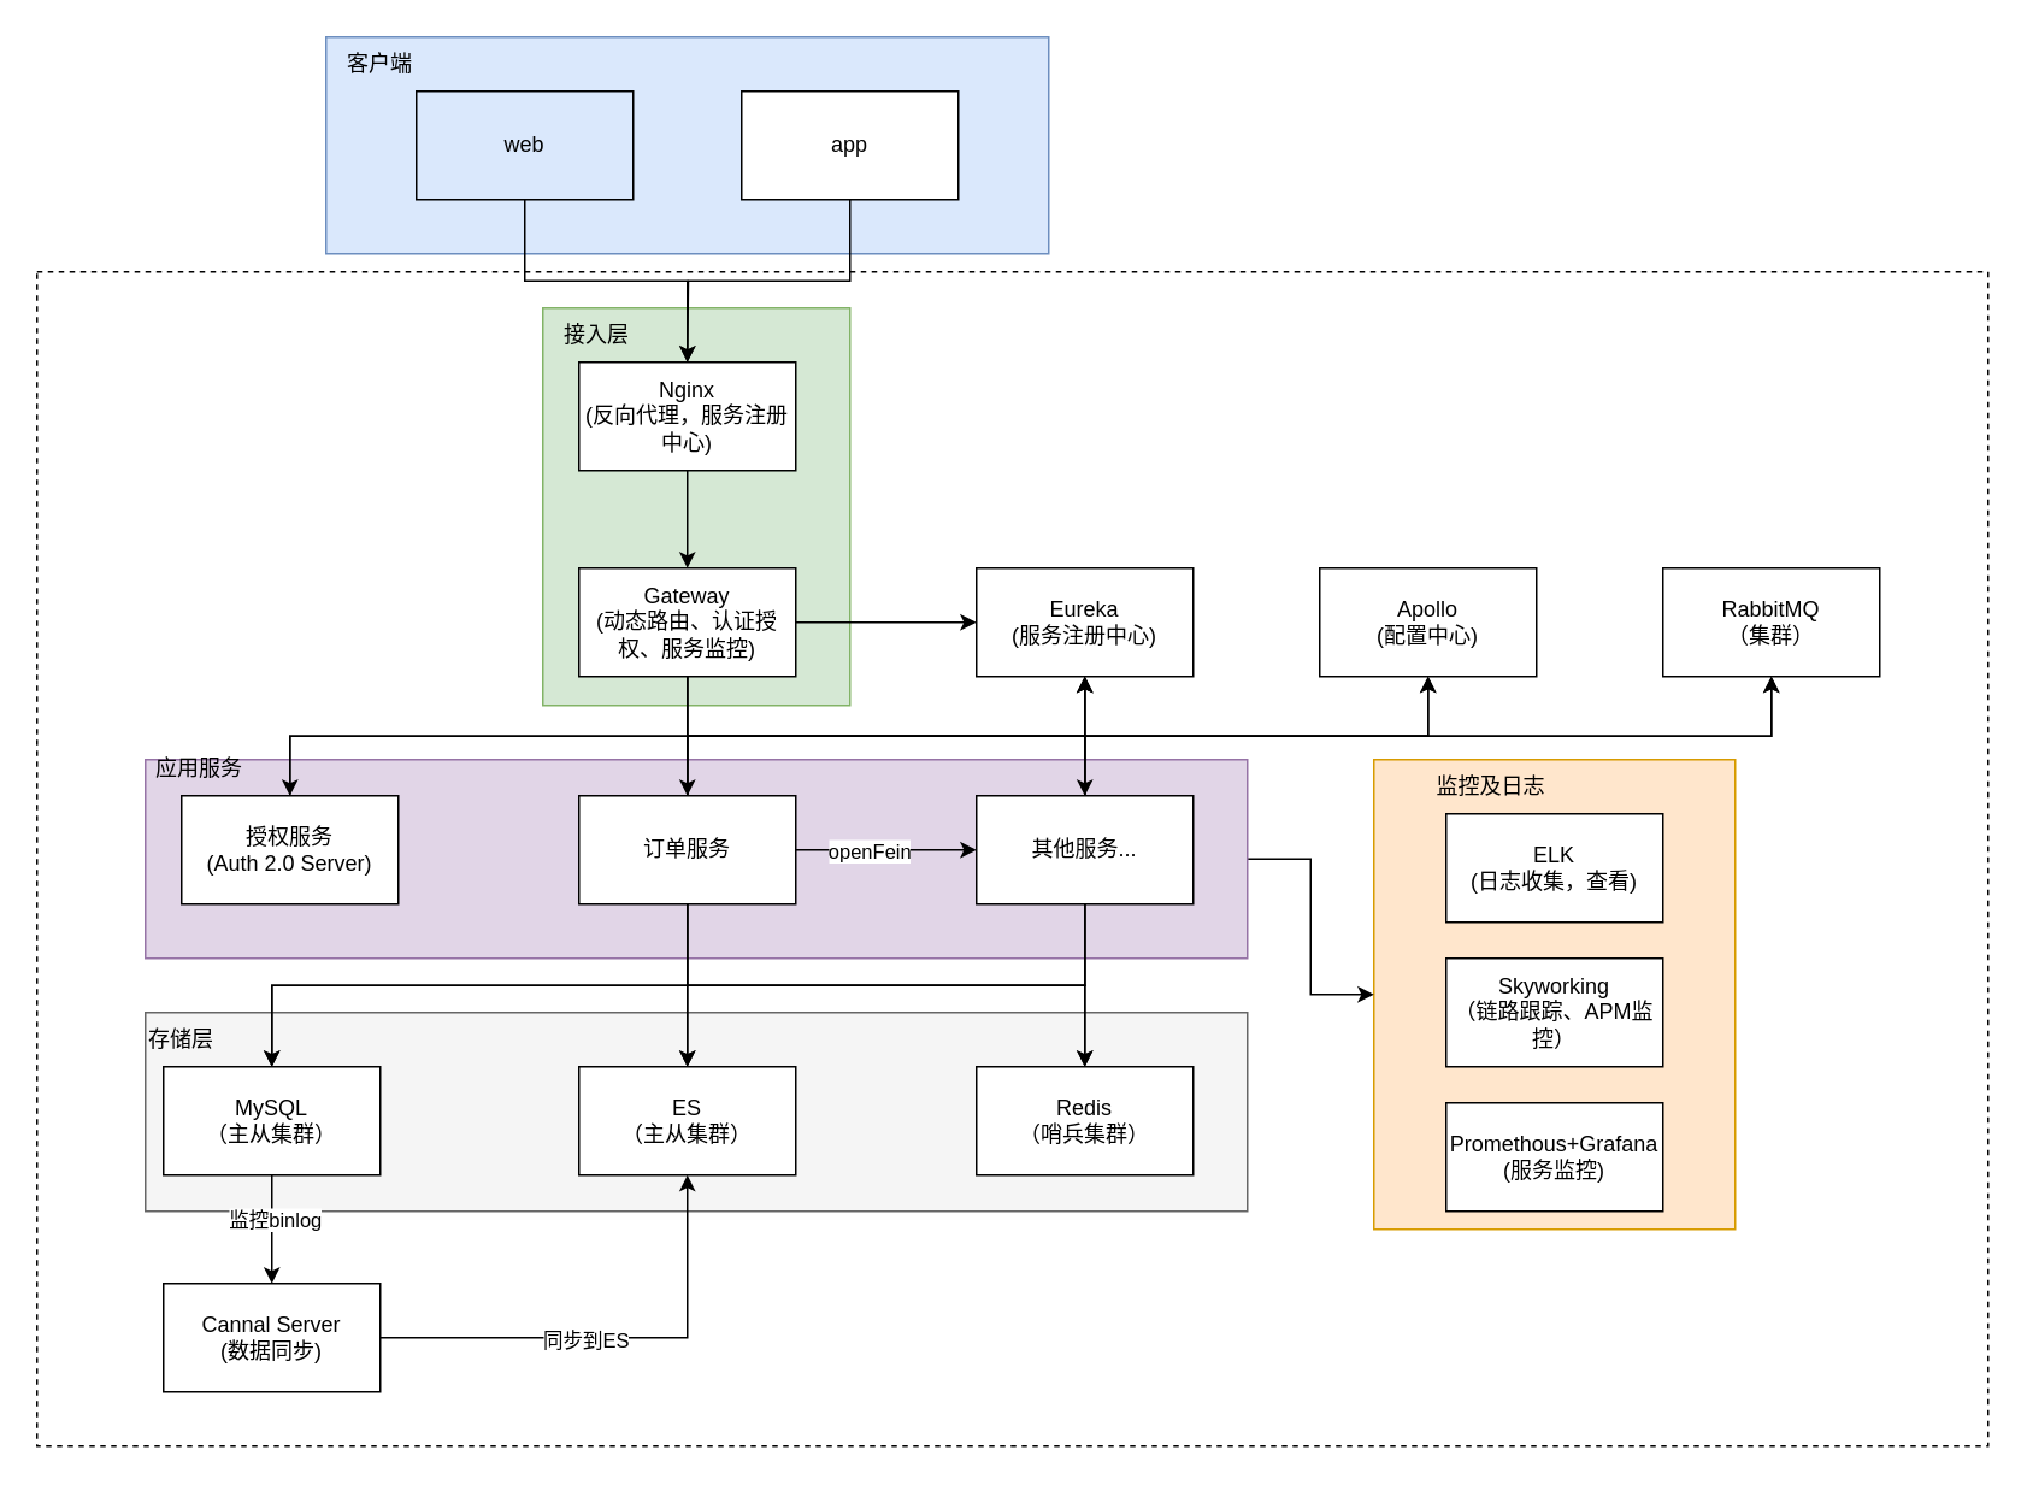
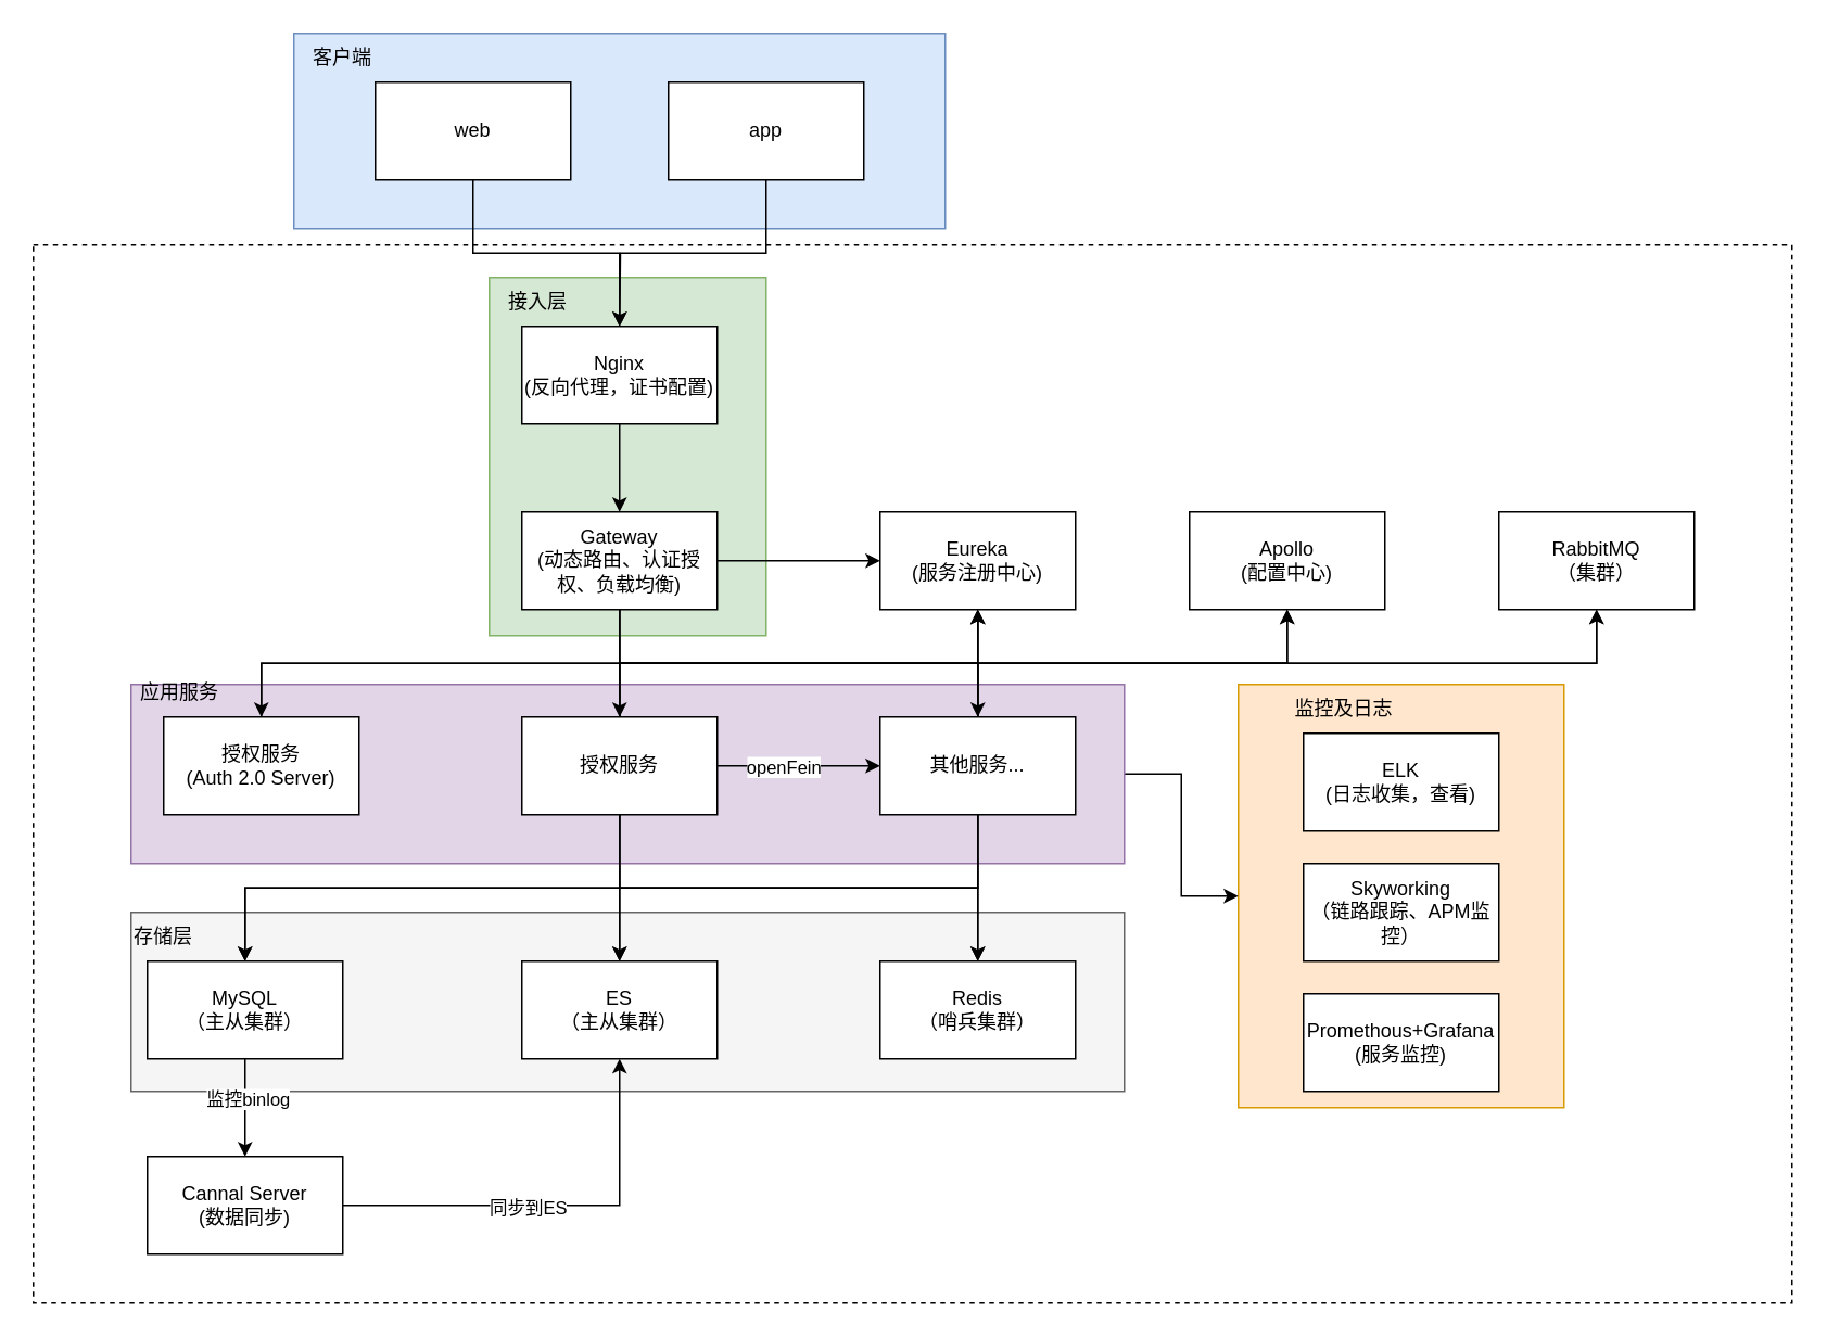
  <mxCell id="0" />
  <mxCell id="1" parent="0" />
  <mxCell id="2" value="" style="rounded=0;whiteSpace=wrap;html=1;dashed=1;" parent="1" vertex="1"><mxGeometry x="20" y="150" width="1080" height="650" as="geometry" /></mxCell>
  <mxCell id="3" value="" style="rounded=0;whiteSpace=wrap;html=1;fillColor=#ffe6cc;strokeColor=#d79b00;" parent="1" vertex="1"><mxGeometry x="760" y="420" width="200" height="260" as="geometry" /></mxCell>
  <mxCell id="4" value="" style="rounded=0;whiteSpace=wrap;html=1;fillColor=#f5f5f5;strokeColor=#666666;fontColor=#333333;" parent="1" vertex="1"><mxGeometry x="80" y="560" width="610" height="110" as="geometry" /></mxCell>
  <mxCell id="5" value="" style="rounded=0;whiteSpace=wrap;html=1;fillColor=#d5e8d4;strokeColor=#82b366;" parent="1" vertex="1"><mxGeometry x="300" y="170" width="170" height="220" as="geometry" /></mxCell>
  <mxCell id="6" style="edgeStyle=orthogonalEdgeStyle;rounded=0;orthogonalLoop=1;jettySize=auto;html=1;exitX=1;exitY=0.5;exitDx=0;exitDy=0;entryX=0;entryY=0.5;entryDx=0;entryDy=0;" parent="1" source="7" target="3" edge="1"><mxGeometry relative="1" as="geometry" /></mxCell>
  <mxCell id="7" value="" style="rounded=0;whiteSpace=wrap;html=1;fillColor=#e1d5e7;strokeColor=#9673a6;" parent="1" vertex="1"><mxGeometry x="80" y="420" width="610" height="110" as="geometry" /></mxCell>
  <mxCell id="8" value="" style="rounded=0;whiteSpace=wrap;html=1;fillColor=#dae8fc;strokeColor=#6c8ebf;" parent="1" vertex="1"><mxGeometry x="180" y="20" width="400" height="120" as="geometry" /></mxCell>
  <mxCell id="9" style="edgeStyle=orthogonalEdgeStyle;rounded=0;orthogonalLoop=1;jettySize=auto;html=1;exitX=0.5;exitY=1;exitDx=0;exitDy=0;entryX=0.5;entryY=0;entryDx=0;entryDy=0;" parent="1" source="10" target="14" edge="1"><mxGeometry relative="1" as="geometry" /></mxCell>
- <mxCell id="10" value="web" style="rounded=0;whiteSpace=wrap;html=1;fillColor=#dae8fc;" parent="1" vertex="1"><mxGeometry x="230" y="50" width="120" height="60" as="geometry" /></mxCell>
+ <mxCell id="10" value="web" style="rounded=0;whiteSpace=wrap;html=1;" parent="1" vertex="1"><mxGeometry x="230" y="50" width="120" height="60" as="geometry" /></mxCell>
  <mxCell id="11" style="edgeStyle=orthogonalEdgeStyle;rounded=0;orthogonalLoop=1;jettySize=auto;html=1;exitX=0.5;exitY=1;exitDx=0;exitDy=0;" parent="1" source="12" edge="1"><mxGeometry relative="1" as="geometry"><mxPoint x="380" y="200" as="targetPoint" /></mxGeometry></mxCell>
  <mxCell id="12" value="app" style="rounded=0;whiteSpace=wrap;html=1;" parent="1" vertex="1"><mxGeometry x="410" y="50" width="120" height="60" as="geometry" /></mxCell>
  <mxCell id="13" style="edgeStyle=orthogonalEdgeStyle;rounded=0;orthogonalLoop=1;jettySize=auto;html=1;exitX=0.5;exitY=1;exitDx=0;exitDy=0;entryX=0.5;entryY=0;entryDx=0;entryDy=0;" parent="1" source="14" target="19" edge="1"><mxGeometry relative="1" as="geometry" /></mxCell>
- <mxCell id="14" value="Nginx&lt;br&gt;(反向代理，服务注册中心)" style="rounded=0;whiteSpace=wrap;html=1;" parent="1" vertex="1"><mxGeometry x="320" y="200" width="120" height="60" as="geometry" /></mxCell>
+ <mxCell id="14" value="Nginx&lt;br&gt;(反向代理，证书配置)" style="rounded=0;whiteSpace=wrap;html=1;" parent="1" vertex="1"><mxGeometry x="320" y="200" width="120" height="60" as="geometry" /></mxCell>
  <mxCell id="15" style="edgeStyle=orthogonalEdgeStyle;rounded=0;orthogonalLoop=1;jettySize=auto;html=1;exitX=1;exitY=0.5;exitDx=0;exitDy=0;entryX=0;entryY=0.5;entryDx=0;entryDy=0;" parent="1" source="19" target="20" edge="1"><mxGeometry relative="1" as="geometry" /></mxCell>
  <mxCell id="16" style="edgeStyle=orthogonalEdgeStyle;rounded=0;orthogonalLoop=1;jettySize=auto;html=1;exitX=0.5;exitY=1;exitDx=0;exitDy=0;entryX=0.5;entryY=0;entryDx=0;entryDy=0;" parent="1" source="19" target="29" edge="1"><mxGeometry relative="1" as="geometry" /></mxCell>
  <mxCell id="17" style="edgeStyle=orthogonalEdgeStyle;rounded=0;orthogonalLoop=1;jettySize=auto;html=1;exitX=0.5;exitY=1;exitDx=0;exitDy=0;entryX=0.5;entryY=0;entryDx=0;entryDy=0;" parent="1" source="19" target="31" edge="1"><mxGeometry relative="1" as="geometry" /></mxCell>
  <mxCell id="18" style="edgeStyle=orthogonalEdgeStyle;rounded=0;orthogonalLoop=1;jettySize=auto;html=1;exitX=0.5;exitY=1;exitDx=0;exitDy=0;" parent="1" source="19" target="38" edge="1"><mxGeometry relative="1" as="geometry" /></mxCell>
- <mxCell id="19" value="Gateway&lt;br&gt;(动态路由、认证授权、服务监控)" style="rounded=0;whiteSpace=wrap;html=1;" parent="1" vertex="1"><mxGeometry x="320" y="314" width="120" height="60" as="geometry" /></mxCell>
+ <mxCell id="19" value="Gateway&lt;br&gt;(动态路由、认证授权、负载均衡)" style="rounded=0;whiteSpace=wrap;html=1;" parent="1" vertex="1"><mxGeometry x="320" y="314" width="120" height="60" as="geometry" /></mxCell>
  <mxCell id="20" value="Eureka&lt;br&gt;(服务注册中心)" style="rounded=0;whiteSpace=wrap;html=1;" parent="1" vertex="1"><mxGeometry x="540" y="314" width="120" height="60" as="geometry" /></mxCell>
  <mxCell id="21" style="edgeStyle=orthogonalEdgeStyle;rounded=0;orthogonalLoop=1;jettySize=auto;html=1;exitX=0.5;exitY=0;exitDx=0;exitDy=0;entryX=0.5;entryY=1;entryDx=0;entryDy=0;" parent="1" source="29" target="20" edge="1"><mxGeometry relative="1" as="geometry" /></mxCell>
  <mxCell id="22" style="edgeStyle=orthogonalEdgeStyle;rounded=0;orthogonalLoop=1;jettySize=auto;html=1;exitX=1;exitY=0.5;exitDx=0;exitDy=0;entryX=0;entryY=0.5;entryDx=0;entryDy=0;" parent="1" source="29" target="38" edge="1"><mxGeometry relative="1" as="geometry" /></mxCell>
  <mxCell id="23" value="openFein" style="edgeLabel;html=1;align=center;verticalAlign=middle;resizable=0;points=[];" parent="22" vertex="1" connectable="0"><mxGeometry x="-0.2" relative="1" as="geometry"><mxPoint as="offset" /></mxGeometry></mxCell>
  <mxCell id="24" style="edgeStyle=orthogonalEdgeStyle;rounded=0;orthogonalLoop=1;jettySize=auto;html=1;exitX=0.5;exitY=0;exitDx=0;exitDy=0;entryX=0.5;entryY=1;entryDx=0;entryDy=0;" parent="1" source="29" target="39" edge="1"><mxGeometry relative="1" as="geometry" /></mxCell>
  <mxCell id="25" style="edgeStyle=orthogonalEdgeStyle;rounded=0;orthogonalLoop=1;jettySize=auto;html=1;exitX=0.5;exitY=0;exitDx=0;exitDy=0;entryX=0.5;entryY=1;entryDx=0;entryDy=0;" parent="1" source="29" target="40" edge="1"><mxGeometry relative="1" as="geometry" /></mxCell>
  <mxCell id="26" style="edgeStyle=orthogonalEdgeStyle;rounded=0;orthogonalLoop=1;jettySize=auto;html=1;exitX=0.5;exitY=1;exitDx=0;exitDy=0;" parent="1" source="29" target="46" edge="1"><mxGeometry relative="1" as="geometry" /></mxCell>
  <mxCell id="27" style="edgeStyle=orthogonalEdgeStyle;rounded=0;orthogonalLoop=1;jettySize=auto;html=1;exitX=0.5;exitY=1;exitDx=0;exitDy=0;" parent="1" source="29" target="47" edge="1"><mxGeometry relative="1" as="geometry" /></mxCell>
  <mxCell id="28" style="edgeStyle=orthogonalEdgeStyle;rounded=0;orthogonalLoop=1;jettySize=auto;html=1;exitX=0.5;exitY=1;exitDx=0;exitDy=0;entryX=0.5;entryY=0;entryDx=0;entryDy=0;" parent="1" source="29" target="48" edge="1"><mxGeometry relative="1" as="geometry" /></mxCell>
- <mxCell id="29" value="订单服务" style="rounded=0;whiteSpace=wrap;html=1;" parent="1" vertex="1"><mxGeometry x="320" y="440" width="120" height="60" as="geometry" /></mxCell>
+ <mxCell id="29" value="授权服务" style="rounded=0;whiteSpace=wrap;html=1;" parent="1" vertex="1"><mxGeometry x="320" y="440" width="120" height="60" as="geometry" /></mxCell>
  <mxCell id="30" style="edgeStyle=orthogonalEdgeStyle;rounded=0;orthogonalLoop=1;jettySize=auto;html=1;exitX=0.5;exitY=0;exitDx=0;exitDy=0;entryX=0.5;entryY=1;entryDx=0;entryDy=0;" parent="1" source="31" target="20" edge="1"><mxGeometry relative="1" as="geometry" /></mxCell>
  <mxCell id="31" value="授权服务&lt;br&gt;(Auth 2.0 Server)" style="rounded=0;whiteSpace=wrap;html=1;" parent="1" vertex="1"><mxGeometry x="100" y="440" width="120" height="60" as="geometry" /></mxCell>
  <mxCell id="32" style="edgeStyle=orthogonalEdgeStyle;rounded=0;orthogonalLoop=1;jettySize=auto;html=1;exitX=0.5;exitY=0;exitDx=0;exitDy=0;entryX=0.5;entryY=1;entryDx=0;entryDy=0;" parent="1" source="38" target="20" edge="1"><mxGeometry relative="1" as="geometry" /></mxCell>
  <mxCell id="33" style="edgeStyle=orthogonalEdgeStyle;rounded=0;orthogonalLoop=1;jettySize=auto;html=1;exitX=0.5;exitY=0;exitDx=0;exitDy=0;entryX=0.5;entryY=1;entryDx=0;entryDy=0;" parent="1" source="38" target="39" edge="1"><mxGeometry relative="1" as="geometry" /></mxCell>
  <mxCell id="34" style="edgeStyle=orthogonalEdgeStyle;rounded=0;orthogonalLoop=1;jettySize=auto;html=1;exitX=0.5;exitY=0;exitDx=0;exitDy=0;entryX=0.5;entryY=1;entryDx=0;entryDy=0;" parent="1" source="38" target="40" edge="1"><mxGeometry relative="1" as="geometry" /></mxCell>
  <mxCell id="35" style="edgeStyle=orthogonalEdgeStyle;rounded=0;orthogonalLoop=1;jettySize=auto;html=1;exitX=0.5;exitY=1;exitDx=0;exitDy=0;entryX=0.5;entryY=0;entryDx=0;entryDy=0;" parent="1" source="38" target="48" edge="1"><mxGeometry relative="1" as="geometry" /></mxCell>
  <mxCell id="36" style="edgeStyle=orthogonalEdgeStyle;rounded=0;orthogonalLoop=1;jettySize=auto;html=1;exitX=0.5;exitY=1;exitDx=0;exitDy=0;" parent="1" source="38" target="47" edge="1"><mxGeometry relative="1" as="geometry" /></mxCell>
  <mxCell id="37" style="edgeStyle=orthogonalEdgeStyle;rounded=0;orthogonalLoop=1;jettySize=auto;html=1;exitX=0.5;exitY=1;exitDx=0;exitDy=0;entryX=0.5;entryY=0;entryDx=0;entryDy=0;" parent="1" source="38" target="46" edge="1"><mxGeometry relative="1" as="geometry" /></mxCell>
  <mxCell id="38" value="其他服务..." style="rounded=0;whiteSpace=wrap;html=1;" parent="1" vertex="1"><mxGeometry x="540" y="440" width="120" height="60" as="geometry" /></mxCell>
  <mxCell id="39" value="Apollo&lt;br&gt;(配置中心)" style="rounded=0;whiteSpace=wrap;html=1;" parent="1" vertex="1"><mxGeometry x="730" y="314" width="120" height="60" as="geometry" /></mxCell>
  <mxCell id="40" value="RabbitMQ&lt;br&gt;（集群）" style="rounded=0;whiteSpace=wrap;html=1;" parent="1" vertex="1"><mxGeometry x="920" y="314" width="120" height="60" as="geometry" /></mxCell>
  <mxCell id="41" value="客户端" style="text;html=1;align=center;verticalAlign=middle;whiteSpace=wrap;rounded=0;" parent="1" vertex="1"><mxGeometry x="180" y="20" width="60" height="30" as="geometry" /></mxCell>
  <mxCell id="42" value="应用服务" style="text;html=1;align=center;verticalAlign=middle;whiteSpace=wrap;rounded=0;" parent="1" vertex="1"><mxGeometry x="80" y="410" width="60" height="30" as="geometry" /></mxCell>
  <mxCell id="43" value="接入层" style="text;html=1;align=center;verticalAlign=middle;whiteSpace=wrap;rounded=0;" parent="1" vertex="1"><mxGeometry x="300" y="170" width="60" height="30" as="geometry" /></mxCell>
  <mxCell id="44" style="edgeStyle=orthogonalEdgeStyle;rounded=0;orthogonalLoop=1;jettySize=auto;html=1;exitX=0.5;exitY=1;exitDx=0;exitDy=0;" parent="1" source="46" target="52" edge="1"><mxGeometry relative="1" as="geometry" /></mxCell>
  <mxCell id="45" value="监控binlog" style="edgeLabel;html=1;align=center;verticalAlign=middle;resizable=0;points=[];" parent="44" vertex="1" connectable="0"><mxGeometry x="-0.2" y="1" relative="1" as="geometry"><mxPoint as="offset" /></mxGeometry></mxCell>
  <mxCell id="46" value="MySQL&lt;br&gt;（主从集群）" style="rounded=0;whiteSpace=wrap;html=1;" parent="1" vertex="1"><mxGeometry x="90" y="590" width="120" height="60" as="geometry" /></mxCell>
  <mxCell id="47" value="ES&lt;br&gt;（主从集群）" style="rounded=0;whiteSpace=wrap;html=1;" parent="1" vertex="1"><mxGeometry x="320" y="590" width="120" height="60" as="geometry" /></mxCell>
  <mxCell id="48" value="Redis&lt;br&gt;（哨兵集群）" style="rounded=0;whiteSpace=wrap;html=1;" parent="1" vertex="1"><mxGeometry x="540" y="590" width="120" height="60" as="geometry" /></mxCell>
  <mxCell id="49" value="存储层" style="text;html=1;align=center;verticalAlign=middle;whiteSpace=wrap;rounded=0;" parent="1" vertex="1"><mxGeometry x="70" y="560" width="60" height="30" as="geometry" /></mxCell>
  <mxCell id="50" style="edgeStyle=orthogonalEdgeStyle;rounded=0;orthogonalLoop=1;jettySize=auto;html=1;exitX=1;exitY=0.5;exitDx=0;exitDy=0;entryX=0.5;entryY=1;entryDx=0;entryDy=0;" parent="1" source="52" target="47" edge="1"><mxGeometry relative="1" as="geometry" /></mxCell>
  <mxCell id="51" value="同步到ES" style="edgeLabel;html=1;align=center;verticalAlign=middle;resizable=0;points=[];" parent="50" vertex="1" connectable="0"><mxGeometry x="-0.128" y="-1" relative="1" as="geometry"><mxPoint as="offset" /></mxGeometry></mxCell>
  <mxCell id="52" value="Cannal Server&lt;br&gt;(数据同步)" style="rounded=0;whiteSpace=wrap;html=1;" parent="1" vertex="1"><mxGeometry x="90" y="710" width="120" height="60" as="geometry" /></mxCell>
  <mxCell id="53" value="ELK&lt;br&gt;(日志收集，查看)" style="rounded=0;whiteSpace=wrap;html=1;" parent="1" vertex="1"><mxGeometry x="800" y="450" width="120" height="60" as="geometry" /></mxCell>
  <mxCell id="54" value="Skyworking&lt;br&gt;（链路跟踪、APM监控）" style="rounded=0;whiteSpace=wrap;html=1;" parent="1" vertex="1"><mxGeometry x="800" y="530" width="120" height="60" as="geometry" /></mxCell>
  <mxCell id="55" value="Promethous+Grafana &lt;br&gt;(服务监控)" style="rounded=0;whiteSpace=wrap;html=1;" parent="1" vertex="1"><mxGeometry x="800" y="610" width="120" height="60" as="geometry" /></mxCell>
  <mxCell id="56" value="监控及日志" style="text;html=1;align=center;verticalAlign=middle;whiteSpace=wrap;rounded=0;" parent="1" vertex="1"><mxGeometry x="790" y="420" width="70" height="30" as="geometry" /></mxCell>
